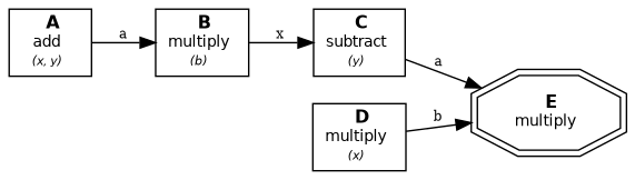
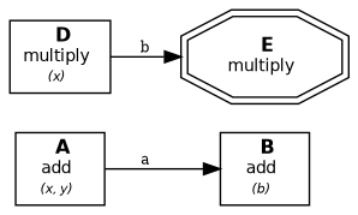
  digraph {
    rankdir=LR
    node [fontname=Helvetica fontsize=12 shape=box]
    edge [fontsize=9]
    n1 [label=< <B>A</B><BR/><FONT POINT-SIZE="10">add</FONT> <BR/><FONT POINT-SIZE="8"><I>(x, y)</I></FONT> >]
-   n2 [label=< <B>B</B><BR/><FONT POINT-SIZE="10">multiply</FONT> <BR/><FONT POINT-SIZE="8"><I>(b)</I></FONT> >]
-   n3 [label=< <B>C</B><BR/><FONT POINT-SIZE="10">subtract</FONT> <BR/><FONT POINT-SIZE="8"><I>(y)</I></FONT> >]
+   n2 [label=< <B>B</B><BR/><FONT POINT-SIZE="10">add</FONT> <BR/><FONT POINT-SIZE="8"><I>(b)</I></FONT> >]
    n4 [label=< <B>D</B><BR/><FONT POINT-SIZE="10">multiply</FONT> <BR/><FONT POINT-SIZE="8"><I>(x)</I></FONT> >]
    n5 [label=< <B>E</B><BR/><FONT POINT-SIZE="10">multiply</FONT> > shape=doubleoctagon]
    n1 -> n2 [label=a]
-   n2 -> n3 [label=x]
-   n3 -> n5 [label=a]
    n4 -> n5 [label=b]
  }
